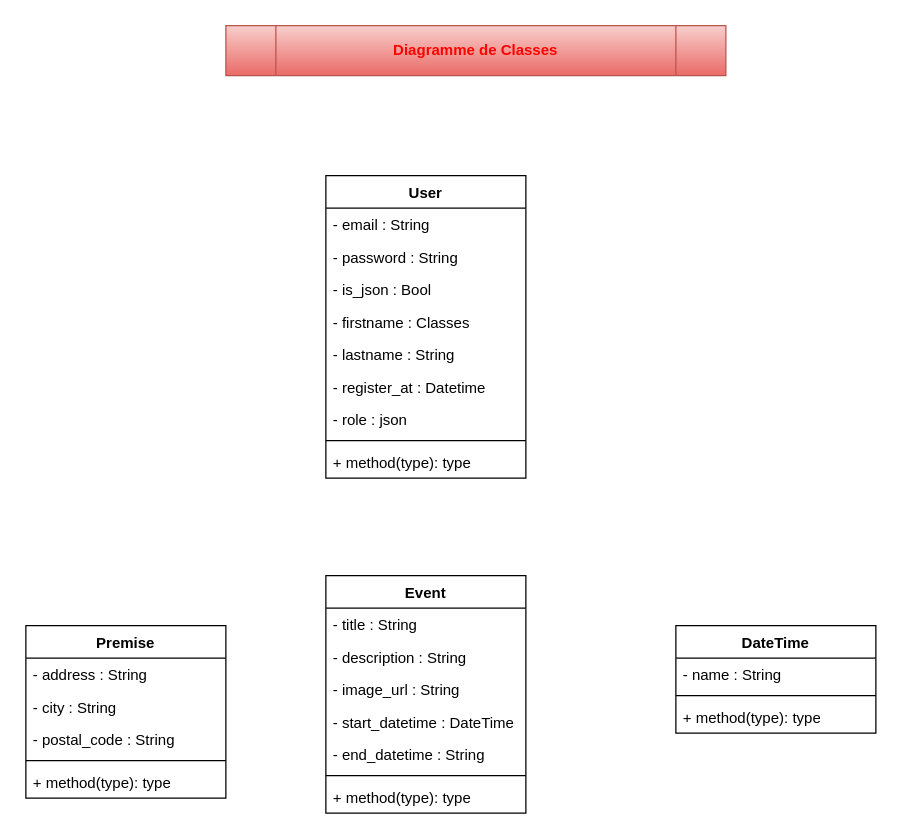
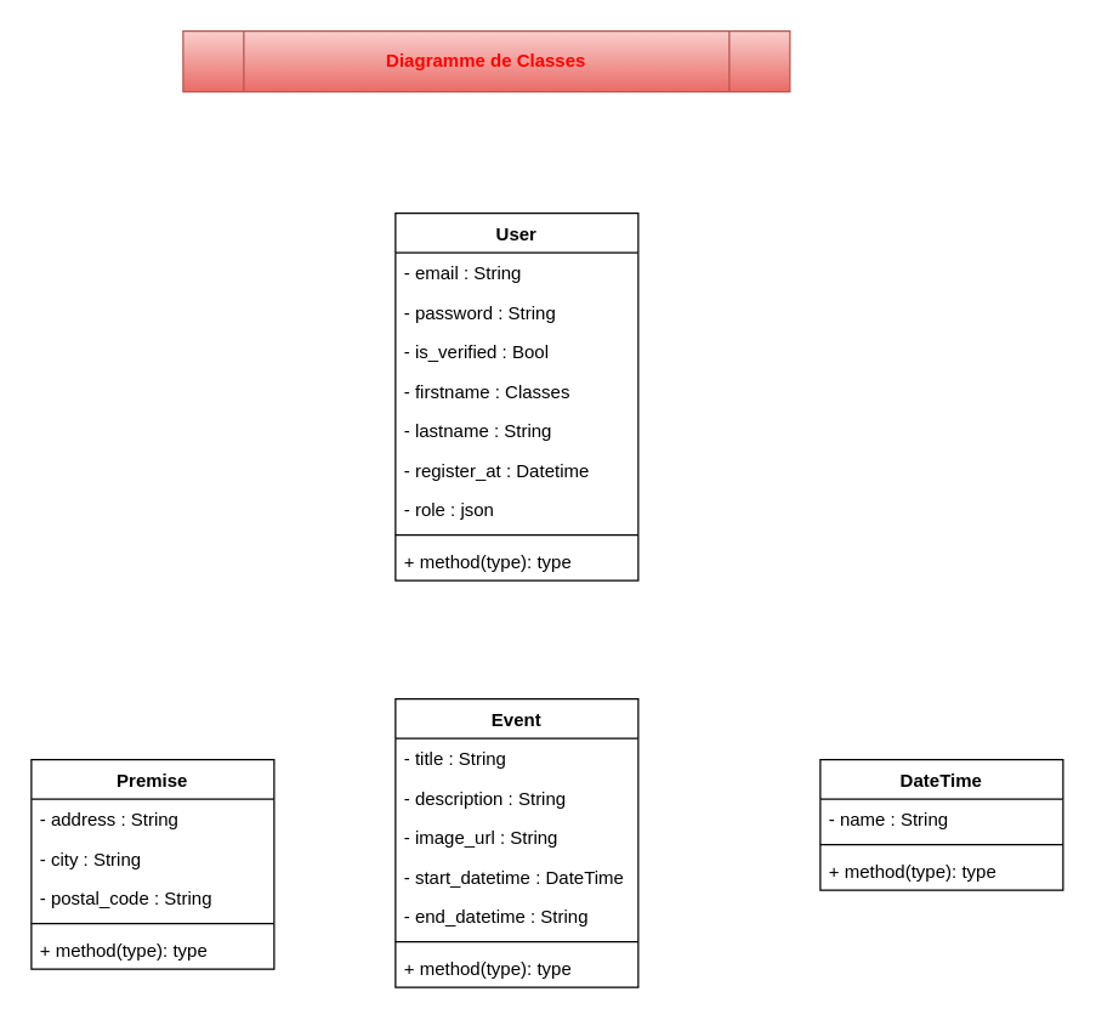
  <mxCell id="0" />
  <mxCell id="1" parent="0" />
- <mxCell id="2" value="&lt;font style=&quot;color: light-dark(rgb(255, 0, 0), rgb(237, 237, 237));&quot;&gt;&lt;b&gt;Diagramme de Classes&lt;/b&gt;&lt;/font&gt;" style="shape=process;whiteSpace=wrap;html=1;backgroundOutline=1;fillColor=#f8cecc;strokeColor=#b85450;gradientColor=#ea6b66;" vertex="1" parent="1"><mxGeometry x="180" y="20" width="400" height="40" as="geometry" /></mxCell>
+ <mxCell id="2" value="&lt;font style=&quot;color: light-dark(rgb(255, 0, 0), rgb(237, 237, 237));&quot;&gt;&lt;b&gt;Diagramme de Classes&lt;/b&gt;&lt;/font&gt;" style="shape=process;whiteSpace=wrap;html=1;backgroundOutline=1;fillColor=#f8cecc;strokeColor=#b85450;gradientColor=#ea6b66;" vertex="1" parent="1"><mxGeometry x="120" y="20" width="400" height="40" as="geometry" /></mxCell>
  <mxCell id="3" value="User" style="swimlane;fontStyle=1;align=center;verticalAlign=top;childLayout=stackLayout;horizontal=1;startSize=26;horizontalStack=0;resizeParent=1;resizeParentMax=0;resizeLast=0;collapsible=1;marginBottom=0;whiteSpace=wrap;html=1;" vertex="1" parent="1"><mxGeometry x="260" y="140" width="160" height="242" as="geometry" /></mxCell>
  <mxCell id="4" value="- email : String" style="text;strokeColor=none;fillColor=none;align=left;verticalAlign=top;spacingLeft=4;spacingRight=4;overflow=hidden;rotatable=0;points=[[0,0.5],[1,0.5]];portConstraint=eastwest;whiteSpace=wrap;html=1;" vertex="1" parent="3"><mxGeometry y="26" width="160" height="26" as="geometry" /></mxCell>
  <mxCell id="5" value="- password : String" style="text;strokeColor=none;fillColor=none;align=left;verticalAlign=top;spacingLeft=4;spacingRight=4;overflow=hidden;rotatable=0;points=[[0,0.5],[1,0.5]];portConstraint=eastwest;whiteSpace=wrap;html=1;" vertex="1" parent="3"><mxGeometry y="52" width="160" height="26" as="geometry" /></mxCell>
- <mxCell id="6" value="- is_json : Bool" style="text;strokeColor=none;fillColor=none;align=left;verticalAlign=top;spacingLeft=4;spacingRight=4;overflow=hidden;rotatable=0;points=[[0,0.5],[1,0.5]];portConstraint=eastwest;whiteSpace=wrap;html=1;" vertex="1" parent="3"><mxGeometry y="78" width="160" height="26" as="geometry" /></mxCell>
+ <mxCell id="6" value="- is_verified : Bool" style="text;strokeColor=none;fillColor=none;align=left;verticalAlign=top;spacingLeft=4;spacingRight=4;overflow=hidden;rotatable=0;points=[[0,0.5],[1,0.5]];portConstraint=eastwest;whiteSpace=wrap;html=1;" vertex="1" parent="3"><mxGeometry y="78" width="160" height="26" as="geometry" /></mxCell>
  <mxCell id="7" value="- firstname : Classes" style="text;strokeColor=none;fillColor=none;align=left;verticalAlign=top;spacingLeft=4;spacingRight=4;overflow=hidden;rotatable=0;points=[[0,0.5],[1,0.5]];portConstraint=eastwest;whiteSpace=wrap;html=1;" vertex="1" parent="3"><mxGeometry y="104" width="160" height="26" as="geometry" /></mxCell>
  <mxCell id="8" value="- lastname : String" style="text;strokeColor=none;fillColor=none;align=left;verticalAlign=top;spacingLeft=4;spacingRight=4;overflow=hidden;rotatable=0;points=[[0,0.5],[1,0.5]];portConstraint=eastwest;whiteSpace=wrap;html=1;" vertex="1" parent="3"><mxGeometry y="130" width="160" height="26" as="geometry" /></mxCell>
  <mxCell id="9" value="- register_at : Datetime" style="text;strokeColor=none;fillColor=none;align=left;verticalAlign=top;spacingLeft=4;spacingRight=4;overflow=hidden;rotatable=0;points=[[0,0.5],[1,0.5]];portConstraint=eastwest;whiteSpace=wrap;html=1;" vertex="1" parent="3"><mxGeometry y="156" width="160" height="26" as="geometry" /></mxCell>
  <mxCell id="10" value="- role : json" style="text;strokeColor=none;fillColor=none;align=left;verticalAlign=top;spacingLeft=4;spacingRight=4;overflow=hidden;rotatable=0;points=[[0,0.5],[1,0.5]];portConstraint=eastwest;whiteSpace=wrap;html=1;" vertex="1" parent="3"><mxGeometry y="182" width="160" height="26" as="geometry" /></mxCell>
  <mxCell id="11" value="" style="line;strokeWidth=1;fillColor=none;align=left;verticalAlign=middle;spacingTop=-1;spacingLeft=3;spacingRight=3;rotatable=0;labelPosition=right;points=[];portConstraint=eastwest;strokeColor=inherit;" vertex="1" parent="3"><mxGeometry y="208" width="160" height="8" as="geometry" /></mxCell>
  <mxCell id="12" value="+ method(type): type" style="text;strokeColor=none;fillColor=none;align=left;verticalAlign=top;spacingLeft=4;spacingRight=4;overflow=hidden;rotatable=0;points=[[0,0.5],[1,0.5]];portConstraint=eastwest;whiteSpace=wrap;html=1;" vertex="1" parent="3"><mxGeometry y="216" width="160" height="26" as="geometry" /></mxCell>
  <mxCell id="13" value="Event" style="swimlane;fontStyle=1;align=center;verticalAlign=top;childLayout=stackLayout;horizontal=1;startSize=26;horizontalStack=0;resizeParent=1;resizeParentMax=0;resizeLast=0;collapsible=1;marginBottom=0;whiteSpace=wrap;html=1;" vertex="1" parent="1"><mxGeometry x="260" y="460" width="160" height="190" as="geometry" /></mxCell>
  <mxCell id="14" value="- title : String" style="text;strokeColor=none;fillColor=none;align=left;verticalAlign=top;spacingLeft=4;spacingRight=4;overflow=hidden;rotatable=0;points=[[0,0.5],[1,0.5]];portConstraint=eastwest;whiteSpace=wrap;html=1;" vertex="1" parent="13"><mxGeometry y="26" width="160" height="26" as="geometry" /></mxCell>
  <mxCell id="15" value="- description : String" style="text;strokeColor=none;fillColor=none;align=left;verticalAlign=top;spacingLeft=4;spacingRight=4;overflow=hidden;rotatable=0;points=[[0,0.5],[1,0.5]];portConstraint=eastwest;whiteSpace=wrap;html=1;" vertex="1" parent="13"><mxGeometry y="52" width="160" height="26" as="geometry" /></mxCell>
  <mxCell id="16" value="- image_url : String" style="text;strokeColor=none;fillColor=none;align=left;verticalAlign=top;spacingLeft=4;spacingRight=4;overflow=hidden;rotatable=0;points=[[0,0.5],[1,0.5]];portConstraint=eastwest;whiteSpace=wrap;html=1;" vertex="1" parent="13"><mxGeometry y="78" width="160" height="26" as="geometry" /></mxCell>
  <mxCell id="17" value="- start_datetime : DateTime" style="text;strokeColor=none;fillColor=none;align=left;verticalAlign=top;spacingLeft=4;spacingRight=4;overflow=hidden;rotatable=0;points=[[0,0.5],[1,0.5]];portConstraint=eastwest;whiteSpace=wrap;html=1;" vertex="1" parent="13"><mxGeometry y="104" width="160" height="26" as="geometry" /></mxCell>
  <mxCell id="18" value="- end_datetime : String" style="text;strokeColor=none;fillColor=none;align=left;verticalAlign=top;spacingLeft=4;spacingRight=4;overflow=hidden;rotatable=0;points=[[0,0.5],[1,0.5]];portConstraint=eastwest;whiteSpace=wrap;html=1;" vertex="1" parent="13"><mxGeometry y="130" width="160" height="26" as="geometry" /></mxCell>
  <mxCell id="19" value="" style="line;strokeWidth=1;fillColor=none;align=left;verticalAlign=middle;spacingTop=-1;spacingLeft=3;spacingRight=3;rotatable=0;labelPosition=right;points=[];portConstraint=eastwest;strokeColor=inherit;" vertex="1" parent="13"><mxGeometry y="156" width="160" height="8" as="geometry" /></mxCell>
  <mxCell id="20" value="+ method(type): type" style="text;strokeColor=none;fillColor=none;align=left;verticalAlign=top;spacingLeft=4;spacingRight=4;overflow=hidden;rotatable=0;points=[[0,0.5],[1,0.5]];portConstraint=eastwest;whiteSpace=wrap;html=1;" vertex="1" parent="13"><mxGeometry y="164" width="160" height="26" as="geometry" /></mxCell>
  <mxCell id="21" value="DateTime" style="swimlane;fontStyle=1;align=center;verticalAlign=top;childLayout=stackLayout;horizontal=1;startSize=26;horizontalStack=0;resizeParent=1;resizeParentMax=0;resizeLast=0;collapsible=1;marginBottom=0;whiteSpace=wrap;html=1;" vertex="1" parent="1"><mxGeometry x="540" y="500" width="160" height="86" as="geometry" /></mxCell>
  <mxCell id="22" value="- name : String" style="text;strokeColor=none;fillColor=none;align=left;verticalAlign=top;spacingLeft=4;spacingRight=4;overflow=hidden;rotatable=0;points=[[0,0.5],[1,0.5]];portConstraint=eastwest;whiteSpace=wrap;html=1;" vertex="1" parent="21"><mxGeometry y="26" width="160" height="26" as="geometry" /></mxCell>
  <mxCell id="23" value="" style="line;strokeWidth=1;fillColor=none;align=left;verticalAlign=middle;spacingTop=-1;spacingLeft=3;spacingRight=3;rotatable=0;labelPosition=right;points=[];portConstraint=eastwest;strokeColor=inherit;" vertex="1" parent="21"><mxGeometry y="52" width="160" height="8" as="geometry" /></mxCell>
  <mxCell id="24" value="+ method(type): type" style="text;strokeColor=none;fillColor=none;align=left;verticalAlign=top;spacingLeft=4;spacingRight=4;overflow=hidden;rotatable=0;points=[[0,0.5],[1,0.5]];portConstraint=eastwest;whiteSpace=wrap;html=1;" vertex="1" parent="21"><mxGeometry y="60" width="160" height="26" as="geometry" /></mxCell>
  <mxCell id="25" value="Premise" style="swimlane;fontStyle=1;align=center;verticalAlign=top;childLayout=stackLayout;horizontal=1;startSize=26;horizontalStack=0;resizeParent=1;resizeParentMax=0;resizeLast=0;collapsible=1;marginBottom=0;whiteSpace=wrap;html=1;" vertex="1" parent="1"><mxGeometry x="20" y="500" width="160" height="138" as="geometry" /></mxCell>
  <mxCell id="26" value="- address : String" style="text;strokeColor=none;fillColor=none;align=left;verticalAlign=top;spacingLeft=4;spacingRight=4;overflow=hidden;rotatable=0;points=[[0,0.5],[1,0.5]];portConstraint=eastwest;whiteSpace=wrap;html=1;" vertex="1" parent="25"><mxGeometry y="26" width="160" height="26" as="geometry" /></mxCell>
  <mxCell id="27" value="- city : String" style="text;strokeColor=none;fillColor=none;align=left;verticalAlign=top;spacingLeft=4;spacingRight=4;overflow=hidden;rotatable=0;points=[[0,0.5],[1,0.5]];portConstraint=eastwest;whiteSpace=wrap;html=1;" vertex="1" parent="25"><mxGeometry y="52" width="160" height="26" as="geometry" /></mxCell>
  <mxCell id="28" value="- postal_code : String" style="text;strokeColor=none;fillColor=none;align=left;verticalAlign=top;spacingLeft=4;spacingRight=4;overflow=hidden;rotatable=0;points=[[0,0.5],[1,0.5]];portConstraint=eastwest;whiteSpace=wrap;html=1;" vertex="1" parent="25"><mxGeometry y="78" width="160" height="26" as="geometry" /></mxCell>
  <mxCell id="29" value="" style="line;strokeWidth=1;fillColor=none;align=left;verticalAlign=middle;spacingTop=-1;spacingLeft=3;spacingRight=3;rotatable=0;labelPosition=right;points=[];portConstraint=eastwest;strokeColor=inherit;" vertex="1" parent="25"><mxGeometry y="104" width="160" height="8" as="geometry" /></mxCell>
  <mxCell id="30" value="+ method(type): type" style="text;strokeColor=none;fillColor=none;align=left;verticalAlign=top;spacingLeft=4;spacingRight=4;overflow=hidden;rotatable=0;points=[[0,0.5],[1,0.5]];portConstraint=eastwest;whiteSpace=wrap;html=1;" vertex="1" parent="25"><mxGeometry y="112" width="160" height="26" as="geometry" /></mxCell>
